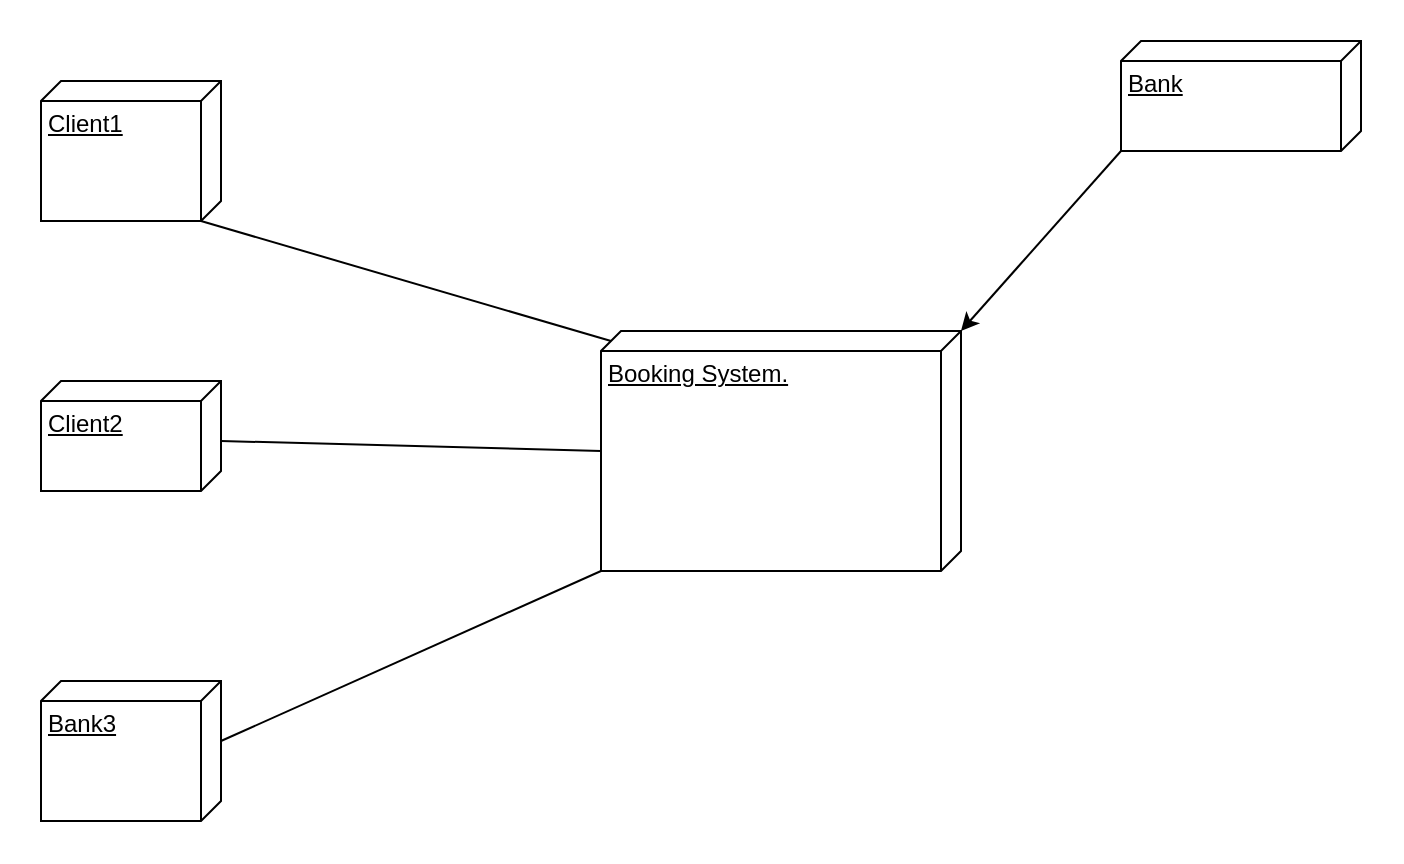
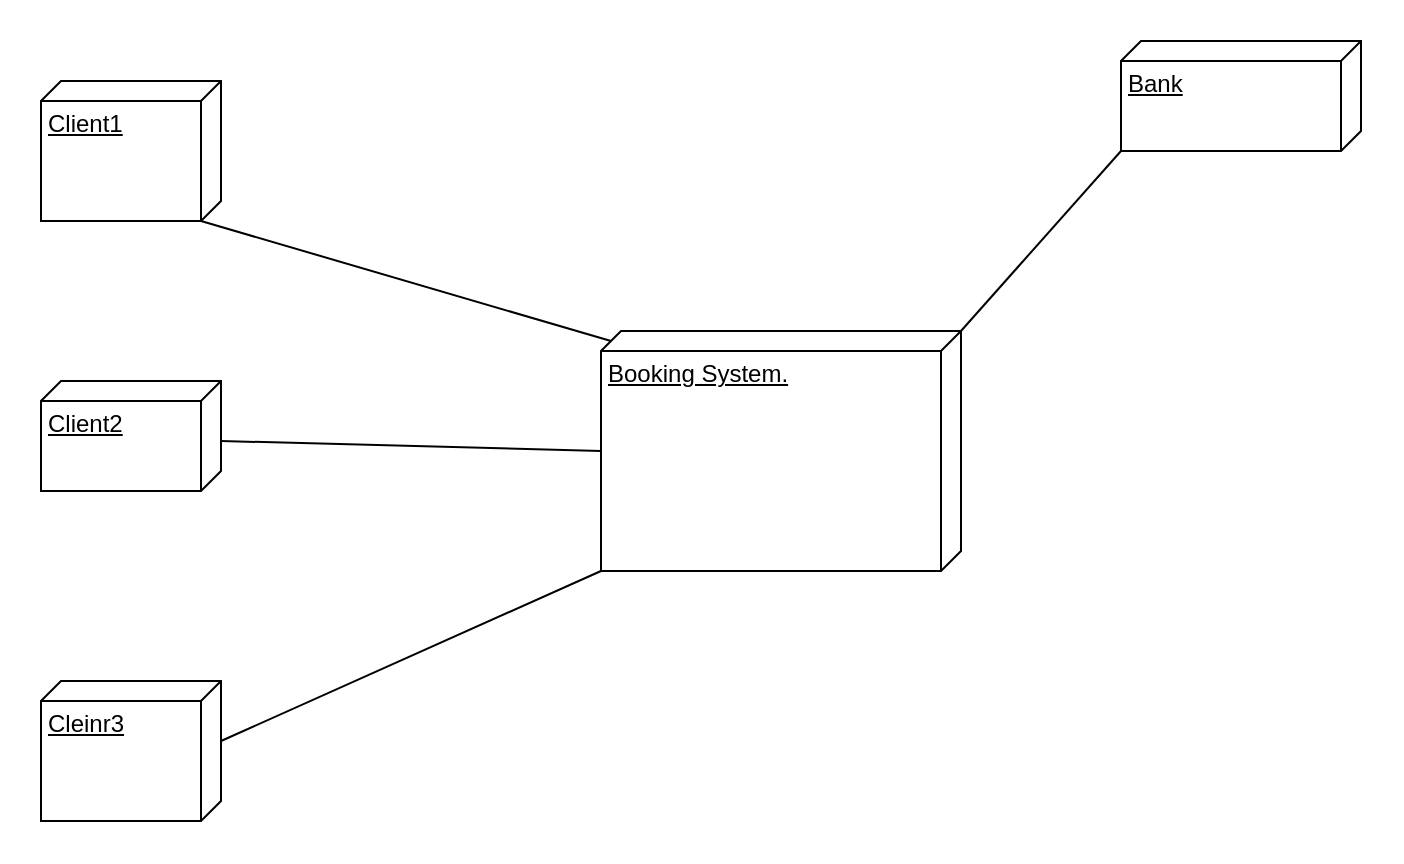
  <mxCell id="0" />
  <mxCell id="1" parent="0" />
  <mxCell id="2" value="Client1" style="verticalAlign=top;align=left;spacingTop=8;spacingLeft=2;spacingRight=12;shape=cube;size=10;direction=south;fontStyle=4;html=1;" vertex="1" parent="1"><mxGeometry x="20" y="40" width="90" height="70" as="geometry" /></mxCell>
  <mxCell id="3" value="Client2" style="verticalAlign=top;align=left;spacingTop=8;spacingLeft=2;spacingRight=12;shape=cube;size=10;direction=south;fontStyle=4;html=1;" vertex="1" parent="1"><mxGeometry x="20" y="190" width="90" height="55" as="geometry" /></mxCell>
- <mxCell id="4" value="Bank3" style="verticalAlign=top;align=left;spacingTop=8;spacingLeft=2;spacingRight=12;shape=cube;size=10;direction=south;fontStyle=4;html=1;" vertex="1" parent="1"><mxGeometry x="20" y="340" width="90" height="70" as="geometry" /></mxCell>
+ <mxCell id="4" value="Cleinr3" style="verticalAlign=top;align=left;spacingTop=8;spacingLeft=2;spacingRight=12;shape=cube;size=10;direction=south;fontStyle=4;html=1;" vertex="1" parent="1"><mxGeometry x="20" y="340" width="90" height="70" as="geometry" /></mxCell>
  <mxCell id="5" value="Booking System." style="verticalAlign=top;align=left;spacingTop=8;spacingLeft=2;spacingRight=12;shape=cube;size=10;direction=south;fontStyle=4;html=1;" vertex="1" parent="1"><mxGeometry x="300" y="165" width="180" height="120" as="geometry" /></mxCell>
  <mxCell id="6" value="" style="endArrow=none;html=1;rounded=0;exitX=0;exitY=0;exitDx=70;exitDy=10;exitPerimeter=0;entryX=0;entryY=0;entryDx=5;entryDy=175;entryPerimeter=0;" edge="1" parent="1" source="2" target="5"><mxGeometry width="50" height="50" relative="1" as="geometry"><mxPoint x="180" y="200" as="sourcePoint" /><mxPoint x="230" y="150" as="targetPoint" /></mxGeometry></mxCell>
  <mxCell id="7" value="" style="endArrow=none;html=1;rounded=0;exitX=0;exitY=0;exitDx=30;exitDy=0;exitPerimeter=0;" edge="1" parent="1" source="3"><mxGeometry width="50" height="50" relative="1" as="geometry"><mxPoint x="130" y="225" as="sourcePoint" /><mxPoint x="300" y="225" as="targetPoint" /></mxGeometry></mxCell>
  <mxCell id="8" value="" style="endArrow=none;html=1;rounded=0;exitX=0;exitY=0;exitDx=30;exitDy=0;exitPerimeter=0;entryX=1;entryY=1;entryDx=0;entryDy=0;entryPerimeter=0;" edge="1" parent="1" source="4" target="5"><mxGeometry width="50" height="50" relative="1" as="geometry"><mxPoint x="120" y="130" as="sourcePoint" /><mxPoint x="325" y="190" as="targetPoint" /></mxGeometry></mxCell>
  <mxCell id="9" value="Bank" style="verticalAlign=top;align=left;spacingTop=8;spacingLeft=2;spacingRight=12;shape=cube;size=10;direction=south;fontStyle=4;html=1;" vertex="1" parent="1"><mxGeometry x="560" y="20" width="120" height="55" as="geometry" /></mxCell>
- <mxCell id="10" value="" style="endArrow=classic;html=1;rounded=0;exitX=1;exitY=1;exitDx=0;exitDy=0;exitPerimeter=0;entryX=0;entryY=0;entryDx=0;entryDy=0;entryPerimeter=0;" edge="1" parent="1" source="9" target="5"><mxGeometry width="50" height="50" relative="1" as="geometry"><mxPoint x="130" y="140" as="sourcePoint" /><mxPoint x="335" y="200" as="targetPoint" /></mxGeometry></mxCell>
+ <mxCell id="10" value="" style="endArrow=none;html=1;rounded=0;exitX=1;exitY=1;exitDx=0;exitDy=0;exitPerimeter=0;entryX=0;entryY=0;entryDx=0;entryDy=0;entryPerimeter=0;" edge="1" parent="1" source="9" target="5"><mxGeometry width="50" height="50" relative="1" as="geometry"><mxPoint x="130" y="140" as="sourcePoint" /><mxPoint x="335" y="200" as="targetPoint" /></mxGeometry></mxCell>
